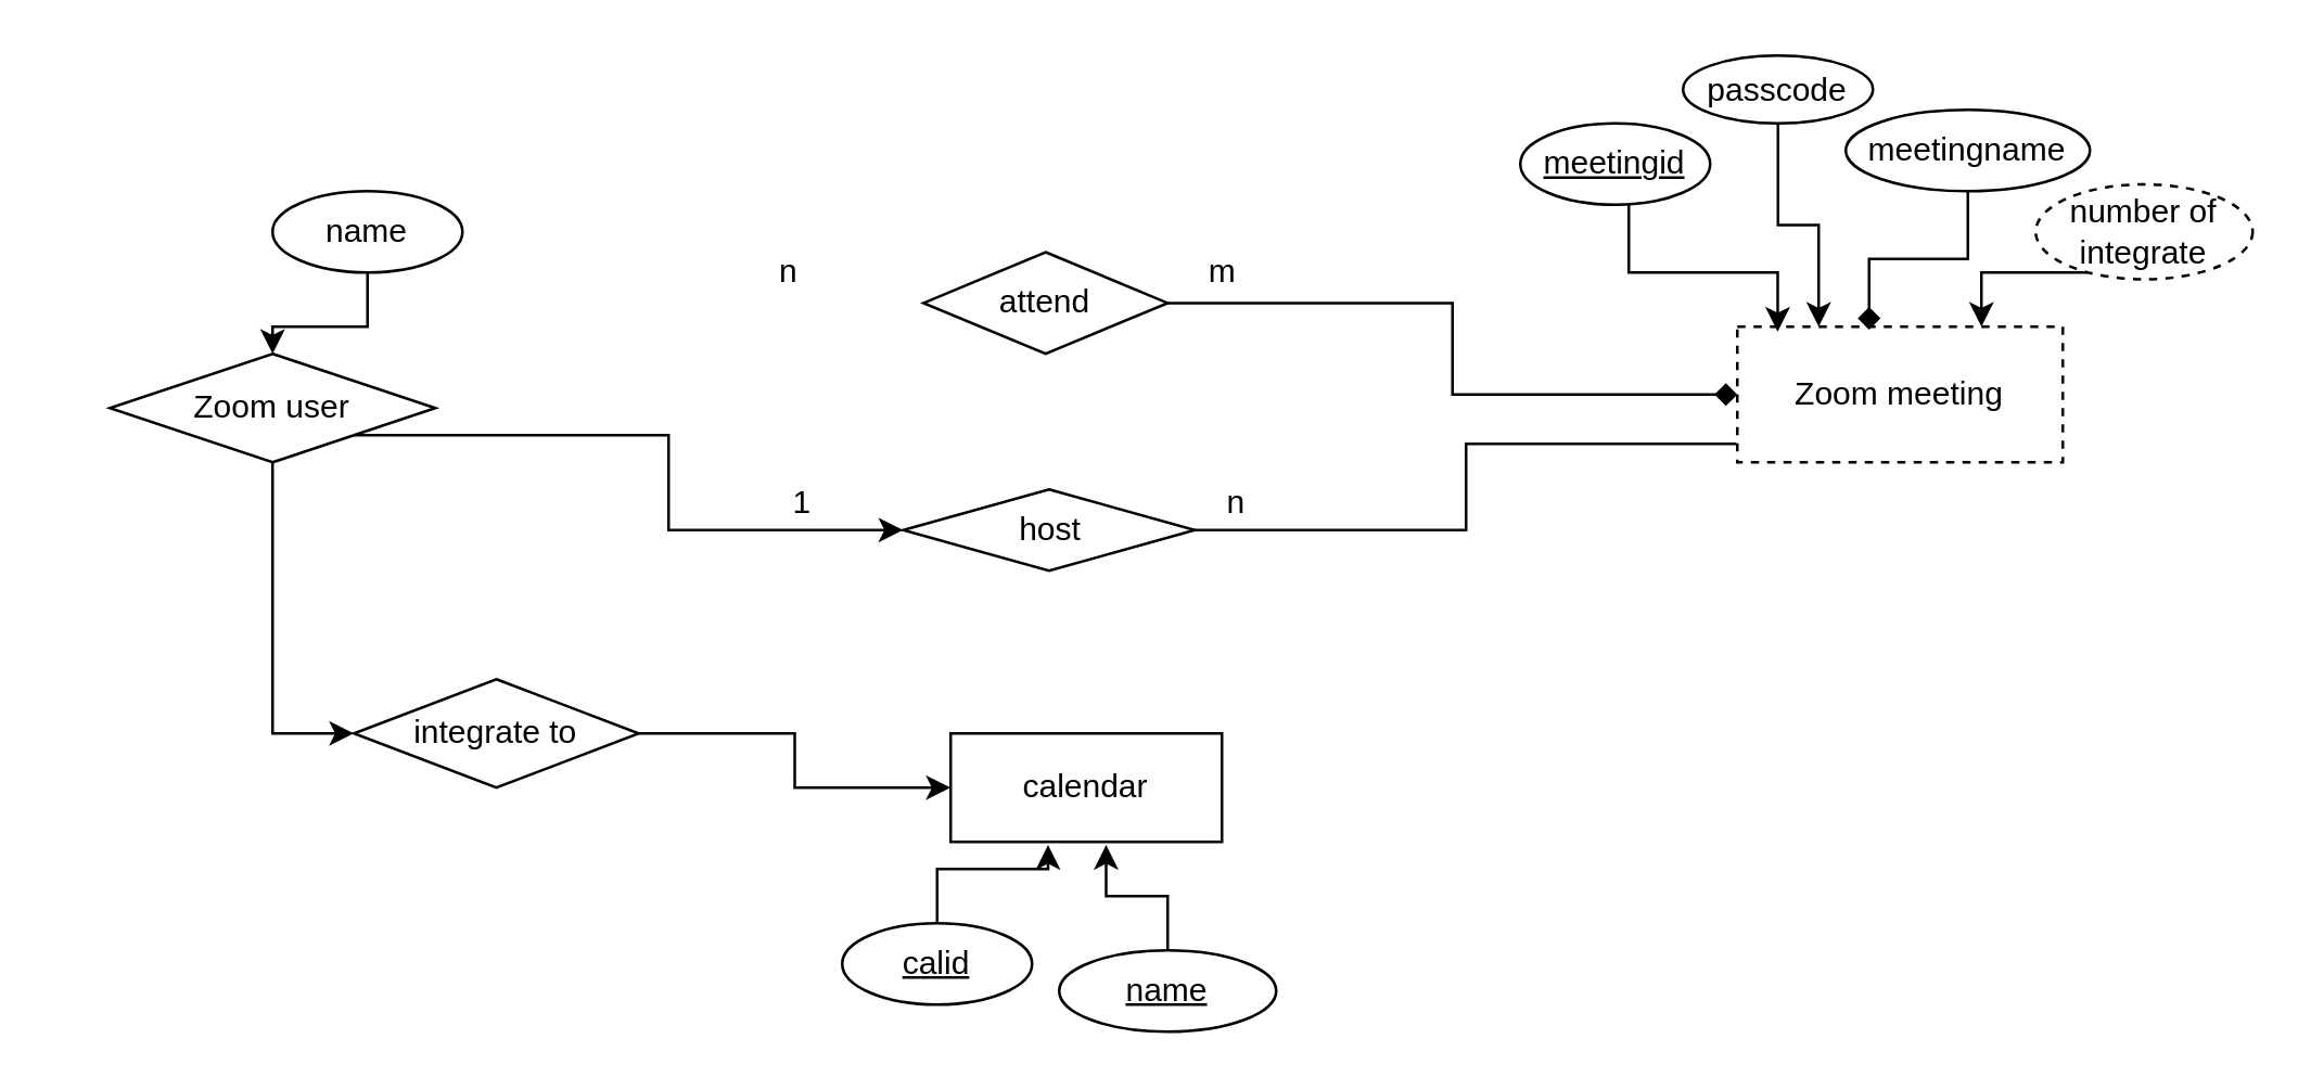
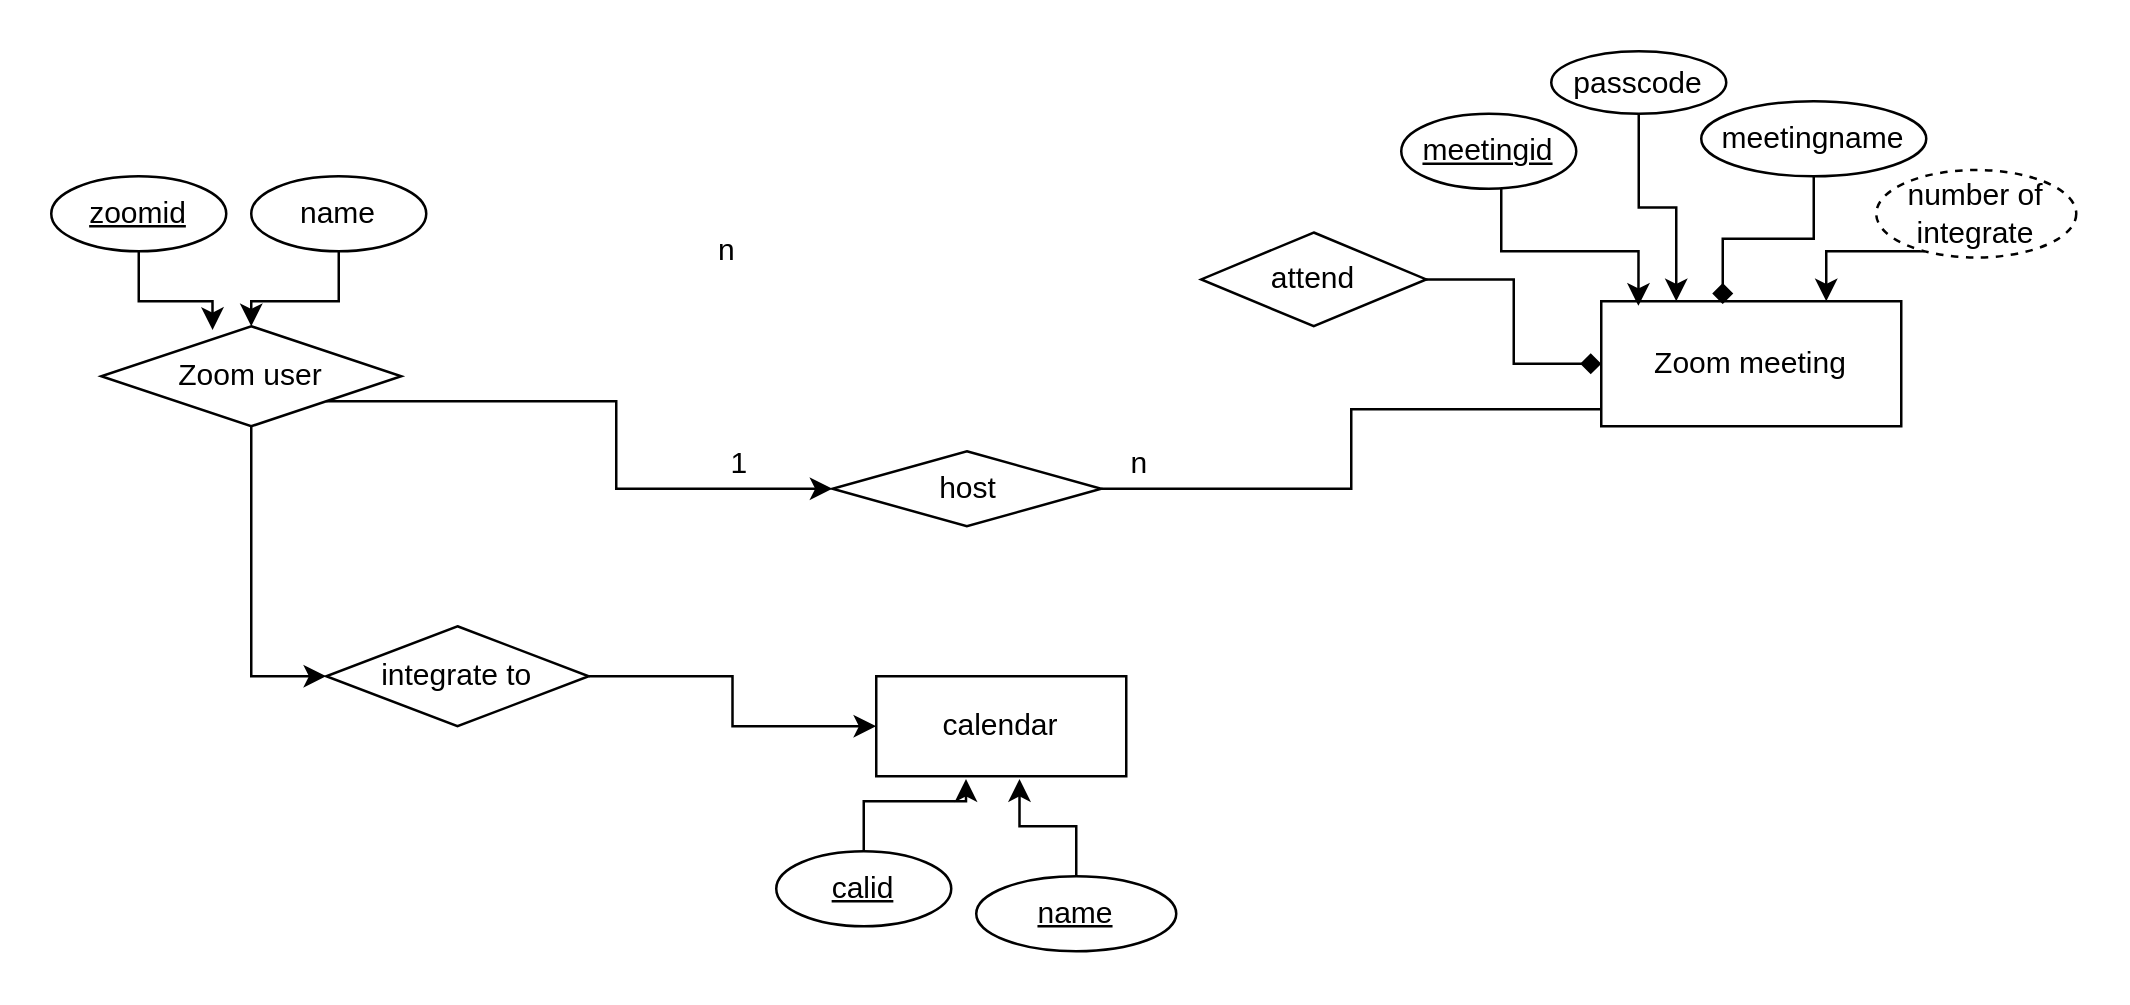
  <mxCell id="0" />
  <mxCell id="1" parent="0" />
  <mxCell id="2" style="edgeStyle=orthogonalEdgeStyle;rounded=0;orthogonalLoop=1;jettySize=auto;html=1;entryX=0;entryY=0.5;entryDx=0;entryDy=0;" edge="1" parent="1" source="4" target="23"><mxGeometry relative="1" as="geometry"><Array as="points"><mxPoint x="246" y="160" /><mxPoint x="246" y="195" /></Array></mxGeometry></mxCell>
  <mxCell id="3" style="edgeStyle=orthogonalEdgeStyle;rounded=0;orthogonalLoop=1;jettySize=auto;html=1;entryX=0;entryY=0.5;entryDx=0;entryDy=0;" edge="1" parent="1" source="4" target="32"><mxGeometry relative="1" as="geometry" /></mxCell>
  <mxCell id="4" value="Zoom user" style="rhombus;whiteSpace=wrap;html=1;" vertex="1" parent="1"><mxGeometry x="40" y="130" width="120" height="40" as="geometry" /></mxCell>
+ <mxCell id="5" style="edgeStyle=orthogonalEdgeStyle;rounded=0;orthogonalLoop=1;jettySize=auto;html=1;entryX=0.371;entryY=0.037;entryDx=0;entryDy=0;entryPerimeter=0;" edge="1" parent="1" source="6" target="4"><mxGeometry relative="1" as="geometry" /></mxCell>
+ <mxCell id="6" value="&lt;u&gt;zoomid&lt;br&gt;&lt;/u&gt;" style="ellipse;whiteSpace=wrap;html=1;" vertex="1" parent="1"><mxGeometry x="20" y="70" width="70" height="30" as="geometry" /></mxCell>
  <mxCell id="7" style="edgeStyle=orthogonalEdgeStyle;rounded=0;orthogonalLoop=1;jettySize=auto;html=1;" edge="1" parent="1" source="8" target="4"><mxGeometry relative="1" as="geometry" /></mxCell>
  <mxCell id="8" value="name" style="ellipse;whiteSpace=wrap;html=1;" vertex="1" parent="1"><mxGeometry x="100" y="70" width="70" height="30" as="geometry" /></mxCell>
- <mxCell id="9" value="Zoom meeting" style="rounded=0;whiteSpace=wrap;html=1;dashed=1;" vertex="1" parent="1"><mxGeometry x="640" y="120" width="120" height="50" as="geometry" /></mxCell>
+ <mxCell id="9" value="Zoom meeting" style="rounded=0;whiteSpace=wrap;html=1;" vertex="1" parent="1"><mxGeometry x="640" y="120" width="120" height="50" as="geometry" /></mxCell>
  <mxCell id="10" style="edgeStyle=orthogonalEdgeStyle;rounded=0;orthogonalLoop=1;jettySize=auto;html=1;entryX=0.124;entryY=0.037;entryDx=0;entryDy=0;entryPerimeter=0;" edge="1" parent="1" source="11" target="9"><mxGeometry relative="1" as="geometry"><Array as="points"><mxPoint x="600" y="100" /><mxPoint x="655" y="100" /></Array></mxGeometry></mxCell>
  <mxCell id="11" value="&lt;u&gt;meetingid&lt;/u&gt;" style="ellipse;whiteSpace=wrap;html=1;" vertex="1" parent="1"><mxGeometry x="560" y="45" width="70" height="30" as="geometry" /></mxCell>
  <mxCell id="12" style="edgeStyle=orthogonalEdgeStyle;rounded=0;orthogonalLoop=1;jettySize=auto;html=1;entryX=0.25;entryY=0;entryDx=0;entryDy=0;" edge="1" parent="1" source="13" target="9"><mxGeometry relative="1" as="geometry" /></mxCell>
  <mxCell id="13" value="passcode" style="ellipse;whiteSpace=wrap;html=1;" vertex="1" parent="1"><mxGeometry x="620" y="20" width="70" height="25" as="geometry" /></mxCell>
  <mxCell id="14" style="edgeStyle=orthogonalEdgeStyle;rounded=0;orthogonalLoop=1;jettySize=auto;html=1;entryX=0.405;entryY=0.023;entryDx=0;entryDy=0;entryPerimeter=0;endArrow=diamond;" edge="1" parent="1" source="15" target="9"><mxGeometry relative="1" as="geometry" /></mxCell>
  <mxCell id="15" value="meetingname" style="ellipse;whiteSpace=wrap;html=1;" vertex="1" parent="1"><mxGeometry x="680" y="40" width="90" height="30" as="geometry" /></mxCell>
  <mxCell id="16" style="edgeStyle=orthogonalEdgeStyle;rounded=0;orthogonalLoop=1;jettySize=auto;html=1;entryX=0.75;entryY=0;entryDx=0;entryDy=0;" edge="1" parent="1" source="17" target="9"><mxGeometry relative="1" as="geometry"><Array as="points"><mxPoint x="730" y="100" /></Array></mxGeometry></mxCell>
  <mxCell id="17" value="number of integrate" style="ellipse;whiteSpace=wrap;html=1;align=center;dashed=1;" vertex="1" parent="1"><mxGeometry x="750" y="67.5" width="80" height="35" as="geometry" /></mxCell>
  <mxCell id="18" style="edgeStyle=orthogonalEdgeStyle;rounded=0;orthogonalLoop=1;jettySize=auto;html=1;entryX=0;entryY=0.5;entryDx=0;entryDy=0;endArrow=diamond;" edge="1" parent="1" source="19" target="9"><mxGeometry relative="1" as="geometry" /></mxCell>
- <mxCell id="19" value="attend" style="shape=rhombus;perimeter=rhombusPerimeter;whiteSpace=wrap;html=1;align=center;" vertex="1" parent="1"><mxGeometry x="340" y="92.5" width="90" height="37.5" as="geometry" /></mxCell>
+ <mxCell id="19" value="attend" style="shape=rhombus;perimeter=rhombusPerimeter;whiteSpace=wrap;html=1;align=center;" vertex="1" parent="1"><mxGeometry x="480" y="92.5" width="90" height="37.5" as="geometry" /></mxCell>
  <mxCell id="20" value="n" style="text;html=1;align=center;verticalAlign=middle;resizable=0;points=[];autosize=1;strokeColor=none;fillColor=none;" vertex="1" parent="1"><mxGeometry x="275" y="85" width="30" height="30" as="geometry" /></mxCell>
- <mxCell id="21" value="m" style="text;html=1;align=center;verticalAlign=middle;resizable=0;points=[];autosize=1;strokeColor=none;fillColor=none;" vertex="1" parent="1"><mxGeometry x="435" y="85" width="30" height="30" as="geometry" /></mxCell>
  <mxCell id="22" style="edgeStyle=orthogonalEdgeStyle;rounded=0;orthogonalLoop=1;jettySize=auto;html=1;entryX=-0.003;entryY=0.864;entryDx=0;entryDy=0;entryPerimeter=0;endArrow=none;" edge="1" parent="1" source="23" target="9"><mxGeometry relative="1" as="geometry" /></mxCell>
  <mxCell id="23" value="host" style="shape=rhombus;perimeter=rhombusPerimeter;whiteSpace=wrap;html=1;align=center;" vertex="1" parent="1"><mxGeometry x="332.5" y="180" width="107.5" height="30" as="geometry" /></mxCell>
  <mxCell id="24" value="1" style="text;html=1;align=center;verticalAlign=middle;resizable=0;points=[];autosize=1;strokeColor=none;fillColor=none;" vertex="1" parent="1"><mxGeometry x="280" y="170" width="30" height="30" as="geometry" /></mxCell>
  <mxCell id="25" value="n" style="text;html=1;align=center;verticalAlign=middle;resizable=0;points=[];autosize=1;strokeColor=none;fillColor=none;" vertex="1" parent="1"><mxGeometry x="440" y="170" width="30" height="30" as="geometry" /></mxCell>
  <mxCell id="26" value="calendar" style="whiteSpace=wrap;html=1;align=center;" vertex="1" parent="1"><mxGeometry x="350" y="270" width="100" height="40" as="geometry" /></mxCell>
  <mxCell id="27" style="edgeStyle=orthogonalEdgeStyle;rounded=0;orthogonalLoop=1;jettySize=auto;html=1;entryX=0.359;entryY=1.028;entryDx=0;entryDy=0;entryPerimeter=0;" edge="1" parent="1" source="28" target="26"><mxGeometry relative="1" as="geometry" /></mxCell>
  <mxCell id="28" value="calid" style="ellipse;whiteSpace=wrap;html=1;align=center;fontStyle=4;" vertex="1" parent="1"><mxGeometry x="310" y="340" width="70" height="30" as="geometry" /></mxCell>
  <mxCell id="29" style="edgeStyle=orthogonalEdgeStyle;rounded=0;orthogonalLoop=1;jettySize=auto;html=1;entryX=0.573;entryY=1.028;entryDx=0;entryDy=0;entryPerimeter=0;" edge="1" parent="1" source="30" target="26"><mxGeometry relative="1" as="geometry" /></mxCell>
  <mxCell id="30" value="name" style="ellipse;whiteSpace=wrap;html=1;align=center;fontStyle=4;" vertex="1" parent="1"><mxGeometry x="390" y="350" width="80" height="30" as="geometry" /></mxCell>
  <mxCell id="31" style="edgeStyle=orthogonalEdgeStyle;rounded=0;orthogonalLoop=1;jettySize=auto;html=1;entryX=0;entryY=0.5;entryDx=0;entryDy=0;" edge="1" parent="1" source="32" target="26"><mxGeometry relative="1" as="geometry" /></mxCell>
  <mxCell id="32" value="integrate to" style="shape=rhombus;perimeter=rhombusPerimeter;whiteSpace=wrap;html=1;align=center;" vertex="1" parent="1"><mxGeometry x="130" y="250" width="105" height="40" as="geometry" /></mxCell>
